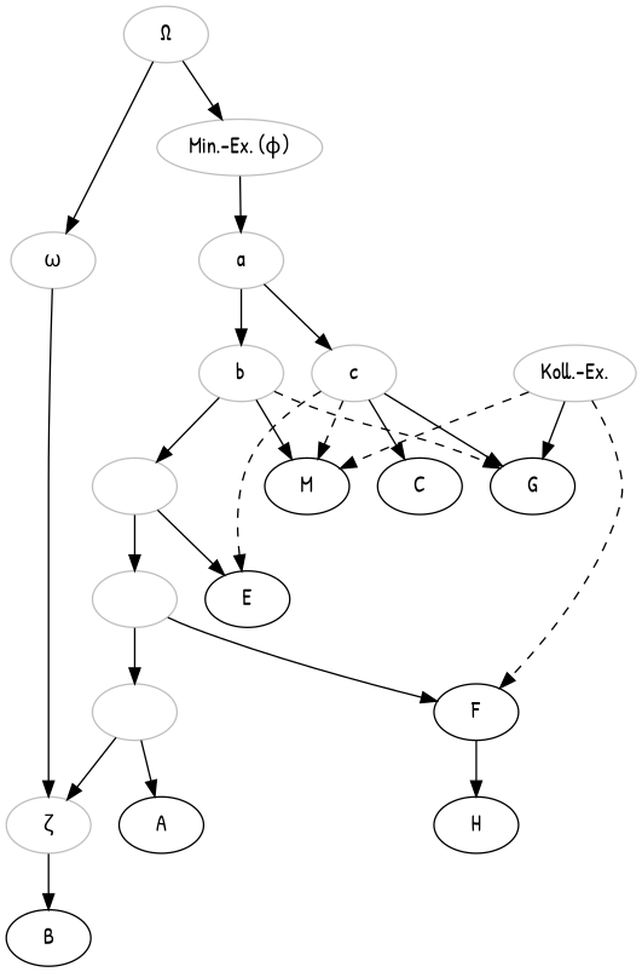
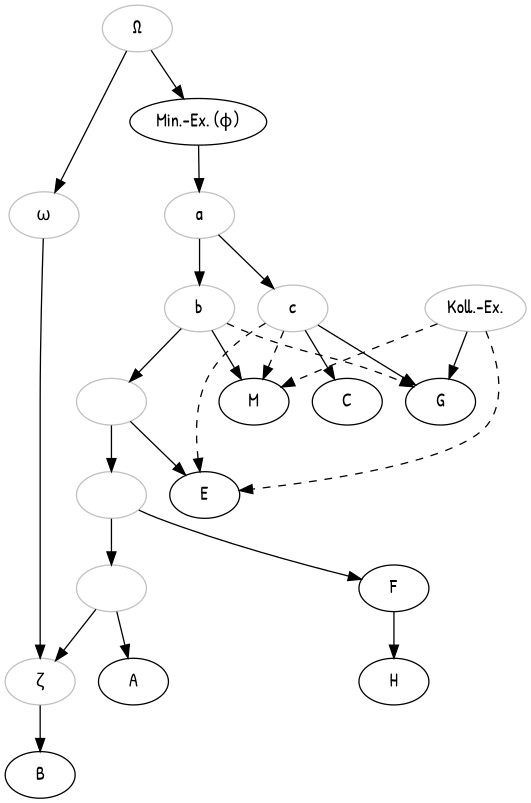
  digraph {
    fontname="Patrick Hand"
    node [color=grey fontname="Patrick Hand"]
    edge [fontname="Patrick Hand"]
    n1 [label="Ω"]
-   n2 [label="Min.-Ex. (φ)"]
+   n2 [color=black label="Min.-Ex. (φ)"]
    n3 [label="ω"]
    n4 [label=a]
    n5 [label="ζ"]
    n6 [label=b]
    n7 [label=c]
    n8 [label=" "]
    G [color=""]
    M [color=""]
    C [color=""]
    E [color=""]
    n13 [label="Koll.-Ex."]
    F [color=""]
    B [color=""]
    H [color=""]
    n17 [label=" "]
    n18 [label=" "]
    A [color=""]
    n1 -> n2
    n1 -> n3
    n2 -> n4
    n3 -> n5
    n4 -> n6
    n4 -> n7
    n5 -> B
    n6 -> n8
    n6 -> G [style=dashed]
    n6 -> M
    n7 -> G
    n7 -> M [style=dashed]
    n7 -> C
    n7 -> E [style=dashed]
    n8 -> E
    n8 -> n17
    n13 -> G [style=solid]
    n13 -> M [style=dashed]
-   n13 -> F [style=dashed]
+   n13 -> E [style=dashed]
    F -> H
    n17 -> F
    n17 -> n18
    n18 -> n5
    n18 -> A
  }
